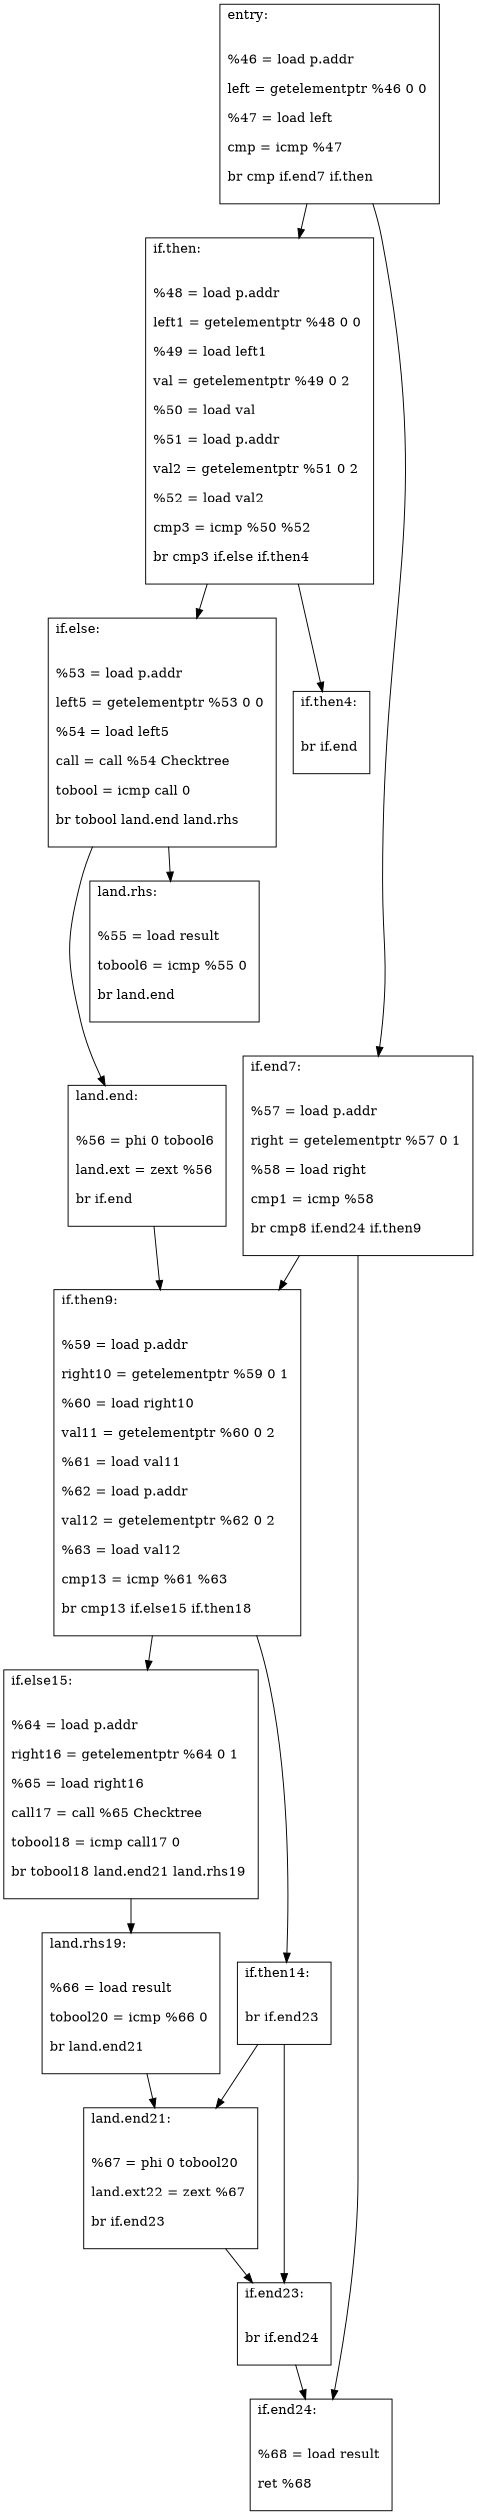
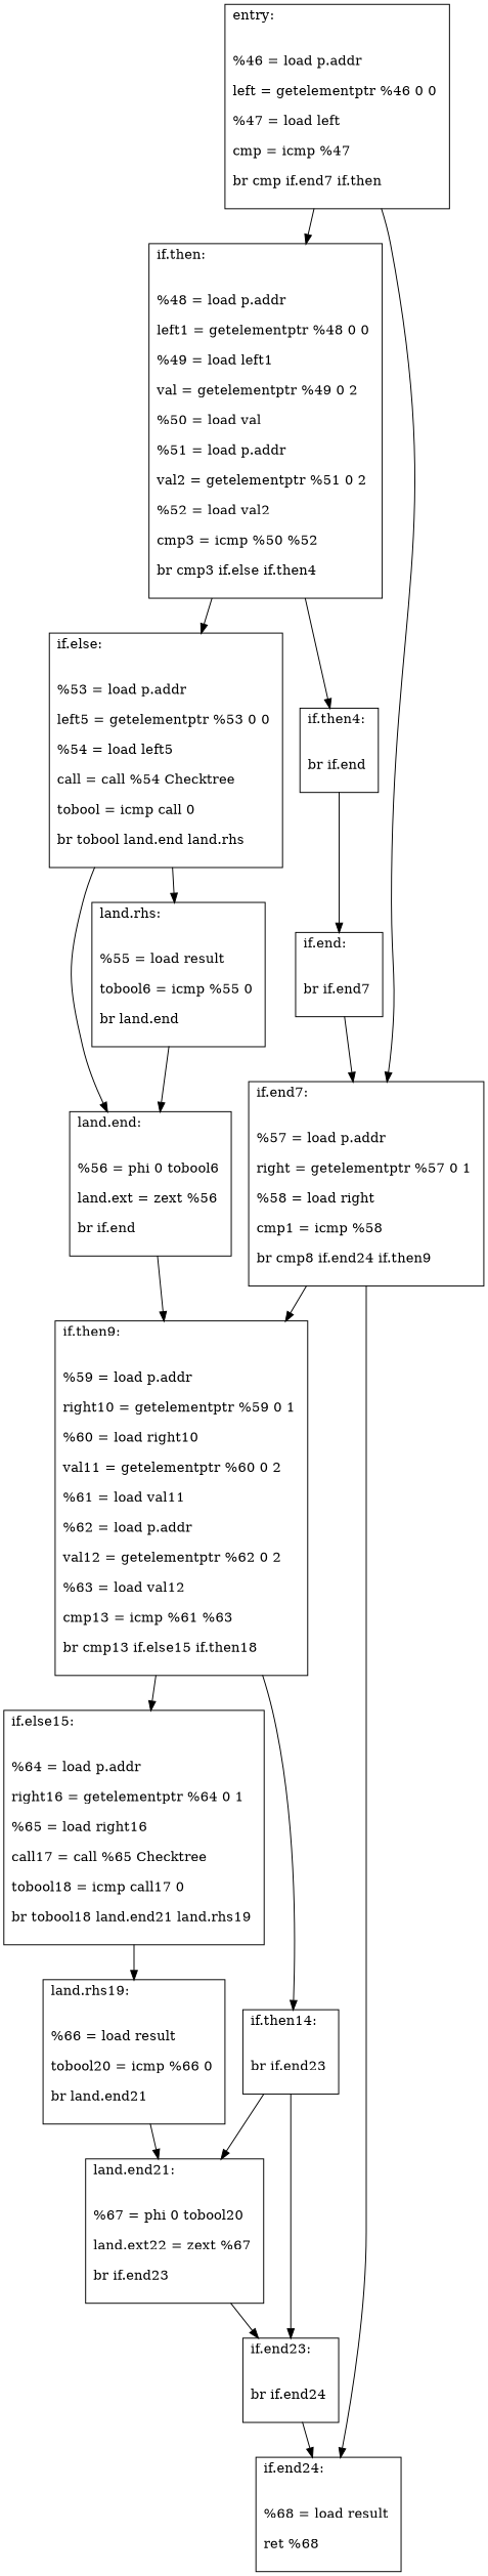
  digraph {
    node [shape=record]
    n1 [label="{entry:\l\l\n			%46 = load p.addr \l\n			left = getelementptr %46 0 0 \l\n			%47 = load left \l\n			cmp = icmp %47 \l\n			br cmp if.end7 if.then \l\n		}"]
    n2 [label="{if.then:\l\l\n			%48 = load p.addr \l\n			left1 = getelementptr %48 0 0 \l\n			%49 = load left1 \l\n			val = getelementptr %49 0 2 \l\n			%50 = load val \l\n			%51 = load p.addr \l\n			val2 = getelementptr %51 0 2 \l\n			%52 = load val2 \l\n			cmp3 = icmp %50 %52 \l\n			br cmp3 if.else if.then4 \l\n		}"]
    n3 [label="{if.end7:\l\l\n			%57 = load p.addr \l\n			right = getelementptr %57 0 1 \l\n			%58 = load right \l\n			cmp1 = icmp %58 \l\n			br cmp8 if.end24 if.then9 \l\n		}"]
    n4 [label="{if.then4:\l\l\n			br if.end \l\n		}"]
    n5 [label="{if.else:\l\l\n			%53 = load p.addr \l\n			left5 = getelementptr %53 0 0 \l\n			%54 = load left5 \l\n			call = call %54 Checktree \l\n			tobool = icmp call 0 \l\n			br tobool land.end land.rhs \l\n		}"]
    n6 [label="{if.then9:\l\l\n			%59 = load p.addr \l\n			right10 = getelementptr %59 0 1 \l\n			%60 = load right10 \l\n			val11 = getelementptr %60 0 2 \l\n			%61 = load val11 \l\n			%62 = load p.addr \l\n			val12 = getelementptr %62 0 2 \l\n			%63 = load val12 \l\n			cmp13 = icmp %61 %63 \l\n			br cmp13 if.else15 if.then18 \l\n		}"]
    n7 [label="{if.end24:\l\l\n			%68 = load result \l\n			ret %68 \l\n		}"]
+   n8 [label="{if.end:\l\l\n			br if.end7 \l\n		}"]
    n9 [label="{land.rhs:\l\l\n			%55 = load result \l\n			tobool6 = icmp %55 0 \l\n			br land.end \l\n		}"]
    n10 [label="{land.end:\l\l\n			%56 = phi 0 tobool6 \l\n			land.ext = zext %56 \l\n			br if.end \l\n		}"]
    n11 [label="{if.then14:\l\l\n			br if.end23 \l\n		}"]
    n12 [label="{if.else15:\l\l\n			%64 = load p.addr \l\n			right16 = getelementptr %64 0 1 \l\n			%65 = load right16 \l\n			call17 = call %65 Checktree \l\n			tobool18 = icmp call17 0 \l\n			br tobool18 land.end21 land.rhs19 \l\n		}"]
    n13 [label="{if.end23:\l\l\n			br if.end24 \l\n		}"]
    n14 [label="{land.end21:\l\l\n			%67 = phi 0 tobool20 \l\n			land.ext22 = zext %67 \l\n			br if.end23 \l\n		}"]
    n15 [label="{land.rhs19:\l\l\n			%66 = load result \l\n			tobool20 = icmp %66 0 \l\n			br land.end21 \l\n		}"]
    n1 -> n2
    n1 -> n3
    n2 -> n4
    n2 -> n5
    n3 -> n6
    n3 -> n7
+   n4 -> n8
    n5 -> n9
    n5 -> n10
    n6 -> n11
    n6 -> n12
+   n8 -> n3
+   n9 -> n10
    n10 -> n6
    n11 -> n13
    n11 -> n14
    n12 -> n15
    n13 -> n7
    n14 -> n13
    n15 -> n14
  }
